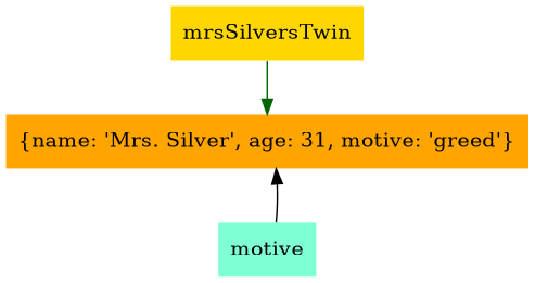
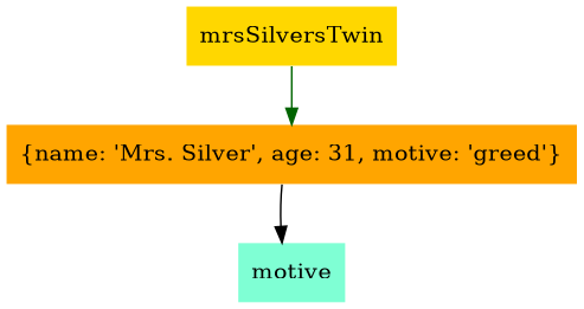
  digraph {
    node [shape=none style=filled]
    n1 [fillcolor=orange label="{name: 'Mrs. Silver', age: 31, motive: 'greed'}"]
    n2 [fillcolor=aquamarine label=motive]
    mrsSilversTwin [fillcolor=gold]
-   n2 -> n1 [color=black]
+   n1 -> n2 [color=black]
    mrsSilversTwin -> n1 [color=darkgreen]
  }
